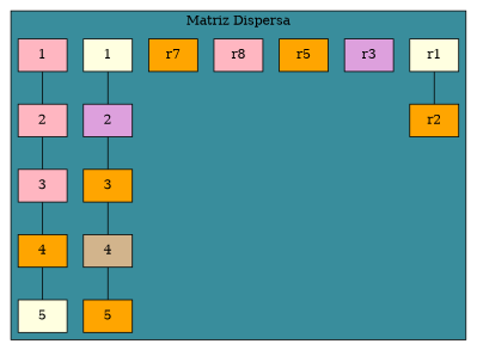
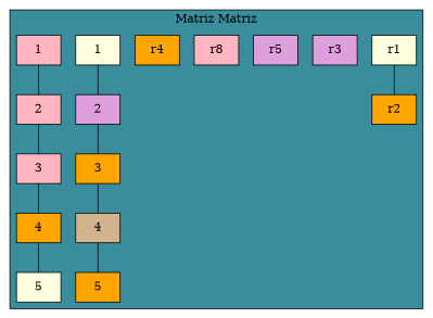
  digraph {
    node [fillcolor=orange shape=box style=filled]
    edge [dir=none]
    n1 [fillcolor=lightyellow label=r1]
    n2 [label=r2]
    n3 [fillcolor=plum label=r3]
-   n4 [label=r5]
+   n4 [fillcolor=plum label=r5]
    n5 [fillcolor=lightpink label=r8]
-   n6 [label=r7]
+   n6 [label=r4]
    n7 [fillcolor=lightyellow group=1 label=1]
    n8 [fillcolor=plum group=2 label=2]
    n9 [group=3 label=3]
    n10 [fillcolor=tan group=4 label=4]
    n11 [group=5 label=5]
    n12 [fillcolor=lightpink group=2 label=1]
    n13 [fillcolor=lightpink group=3 label=2]
    n14 [fillcolor=lightpink group=4 label=3]
    n15 [group=5 label=4]
    n16 [fillcolor=lightyellow group=6 label=5]
    subgraph cluster_1 {
      bgcolor="#398D9C"
-     label="Matriz Dispersa"
+     label="Matriz Matriz"
      n1
      n2
      n3
      n4
      n5
      n6
      n7
      n8
      n9
      n10
      n11
      n12
      n13
      n14
      n15
      n16
    }
    n1 -> n2
    n7 -> n8
    n8 -> n9
    n9 -> n10
    n10 -> n11
    n12 -> n13
    n13 -> n14
    n14 -> n15
    n15 -> n16
  }
